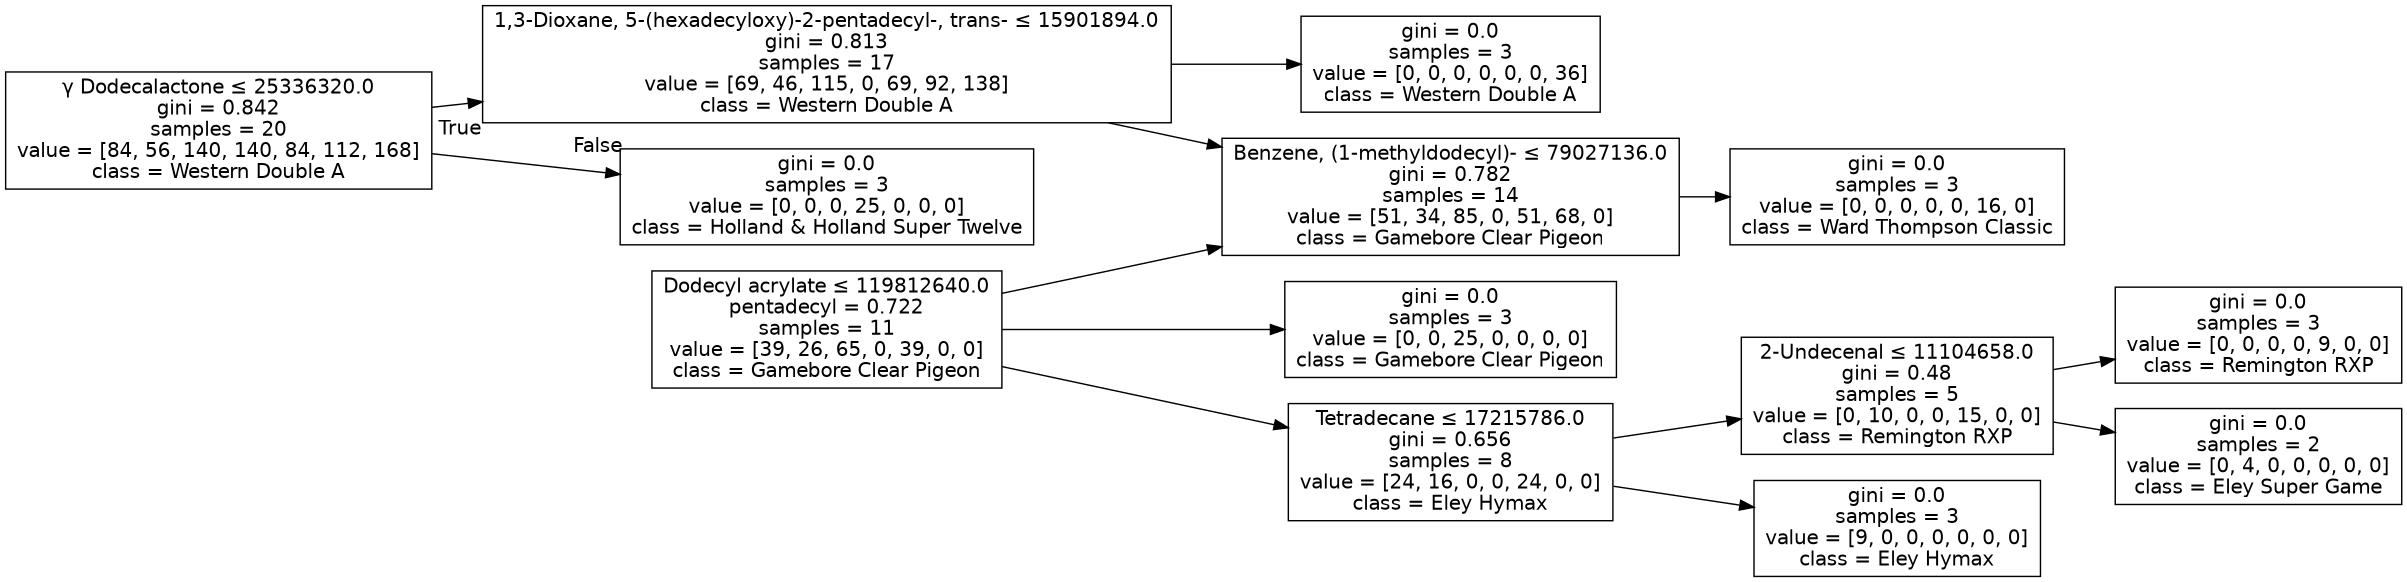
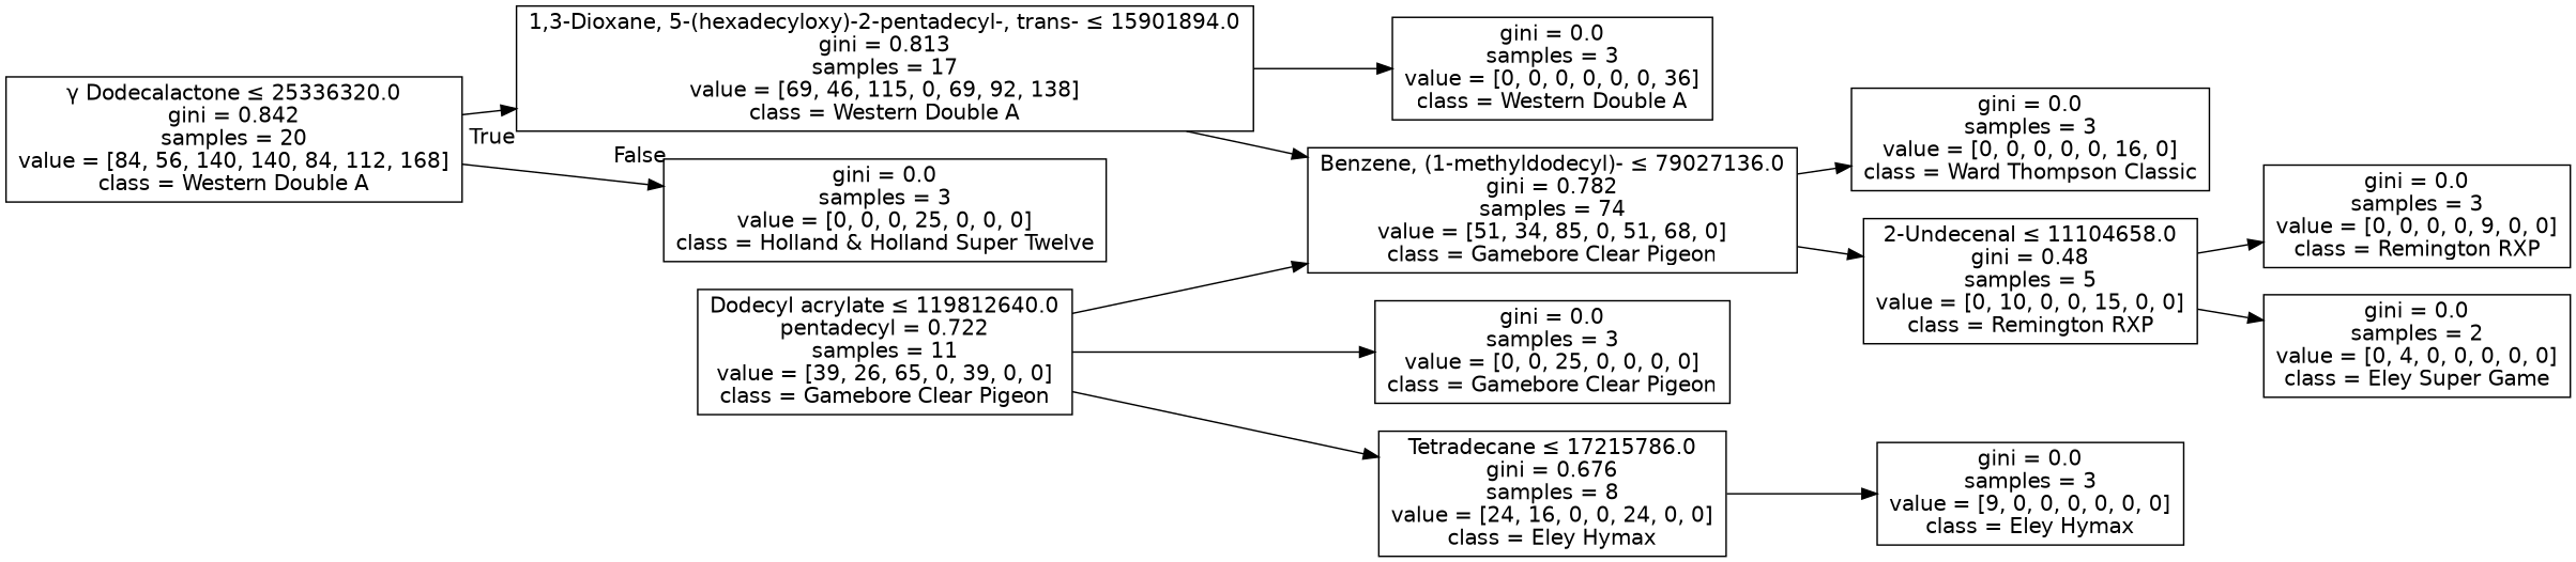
  digraph {
    rankdir=LR
    node [fontname=helvetica shape=box]
    edge [fontname=helvetica]
    n1 [label=<γ Dodecalactone &le; 25336320.0<br/>gini = 0.842<br/>samples = 20<br/>value = [84, 56, 140, 140, 84, 112, 168]<br/>class = Western Double A>]
    n2 [label=<1,3-Dioxane, 5-(hexadecyloxy)-2-pentadecyl-, trans- &le; 15901894.0<br/>gini = 0.813<br/>samples = 17<br/>value = [69, 46, 115, 0, 69, 92, 138]<br/>class = Western Double A>]
    n3 [label=<gini = 0.0<br/>samples = 3<br/>value = [0, 0, 0, 25, 0, 0, 0]<br/>class = Holland &amp; Holland Super Twelve>]
-   n4 [label=<Benzene, (1-methyldodecyl)- &le; 79027136.0<br/>gini = 0.782<br/>samples = 14<br/>value = [51, 34, 85, 0, 51, 68, 0]<br/>class = Gamebore Clear Pigeon>]
+   n4 [label=<Benzene, (1-methyldodecyl)- &le; 79027136.0<br/>gini = 0.782<br/>samples = 74<br/>value = [51, 34, 85, 0, 51, 68, 0]<br/>class = Gamebore Clear Pigeon>]
    n5 [label=<gini = 0.0<br/>samples = 3<br/>value = [0, 0, 0, 0, 0, 0, 36]<br/>class = Western Double A>]
    n6 [label=<gini = 0.0<br/>samples = 3<br/>value = [0, 0, 0, 0, 0, 16, 0]<br/>class = Ward Thompson Classic>]
    n7 [label=<Dodecyl acrylate &le; 119812640.0<br/>pentadecyl = 0.722<br/>samples = 11<br/>value = [39, 26, 65, 0, 39, 0, 0]<br/>class = Gamebore Clear Pigeon>]
    n8 [label=<gini = 0.0<br/>samples = 3<br/>value = [0, 0, 25, 0, 0, 0, 0]<br/>class = Gamebore Clear Pigeon>]
-   n9 [label=<Tetradecane &le; 17215786.0<br/>gini = 0.656<br/>samples = 8<br/>value = [24, 16, 0, 0, 24, 0, 0]<br/>class = Eley Hymax>]
+   n9 [label=<Tetradecane &le; 17215786.0<br/>gini = 0.676<br/>samples = 8<br/>value = [24, 16, 0, 0, 24, 0, 0]<br/>class = Eley Hymax>]
    n10 [label=<2-Undecenal &le; 11104658.0<br/>gini = 0.48<br/>samples = 5<br/>value = [0, 10, 0, 0, 15, 0, 0]<br/>class = Remington RXP>]
    n11 [label=<gini = 0.0<br/>samples = 3<br/>value = [9, 0, 0, 0, 0, 0, 0]<br/>class = Eley Hymax>]
    n12 [label=<gini = 0.0<br/>samples = 3<br/>value = [0, 0, 0, 0, 9, 0, 0]<br/>class = Remington RXP>]
    n13 [label=<gini = 0.0<br/>samples = 2<br/>value = [0, 4, 0, 0, 0, 0, 0]<br/>class = Eley Super Game>]
    n1 -> n2 [headlabel=True labelangle=45 labeldistance=2.5]
    n1 -> n3 [headlabel=False labelangle=-45 labeldistance=2.5]
    n2 -> n4
    n2 -> n5
    n4 -> n6
    n7 -> n4
    n7 -> n8
    n7 -> n9
-   n9 -> n10
+   n4 -> n10
    n9 -> n11
    n10 -> n12
    n10 -> n13
  }
